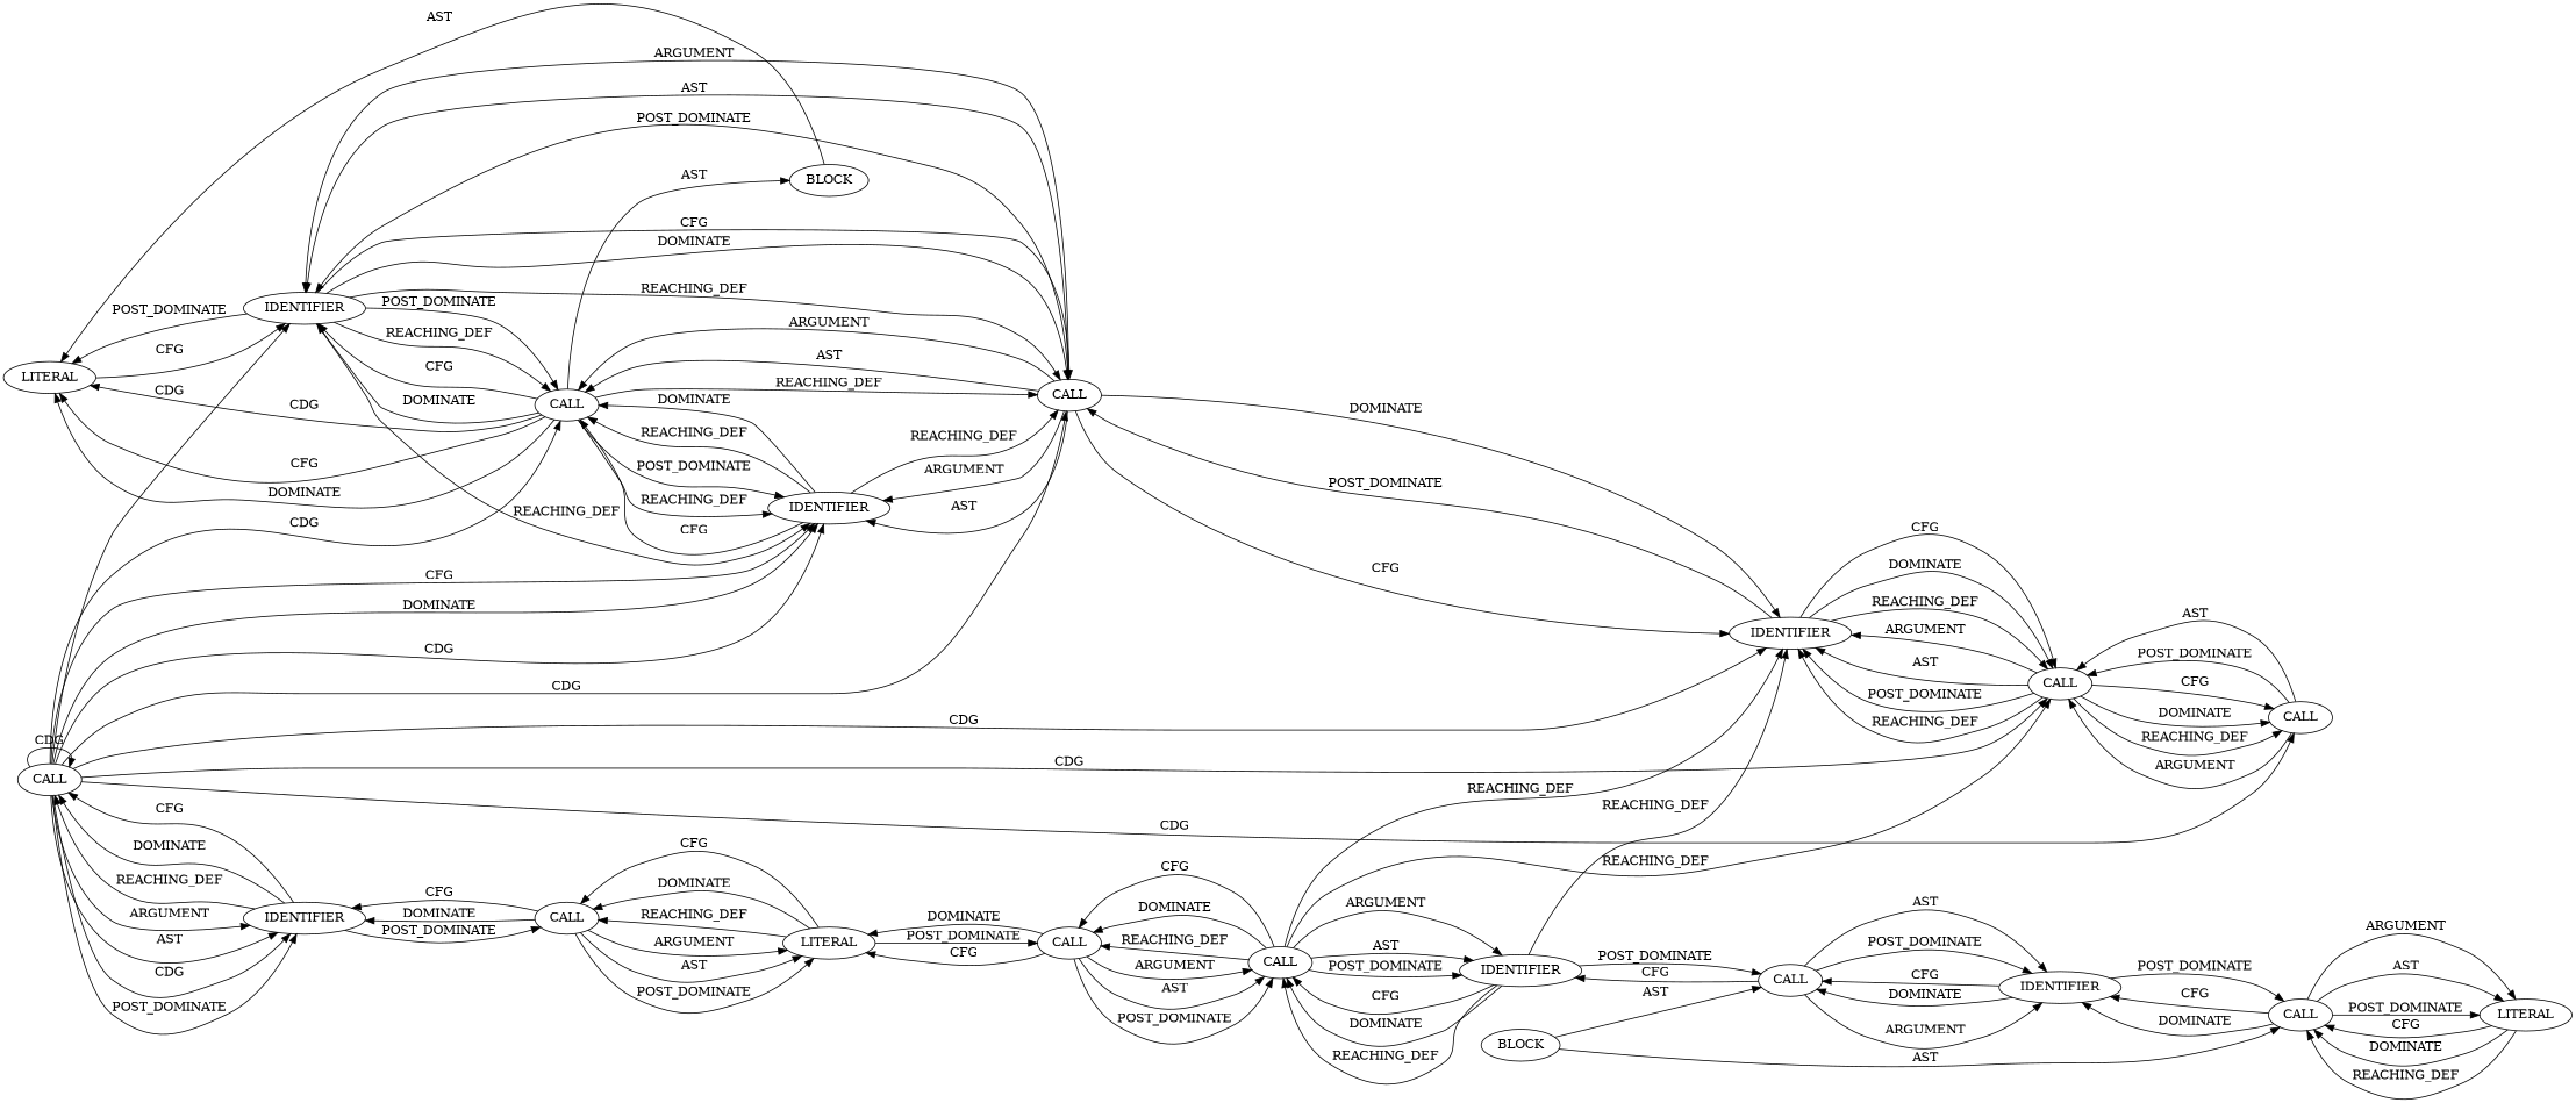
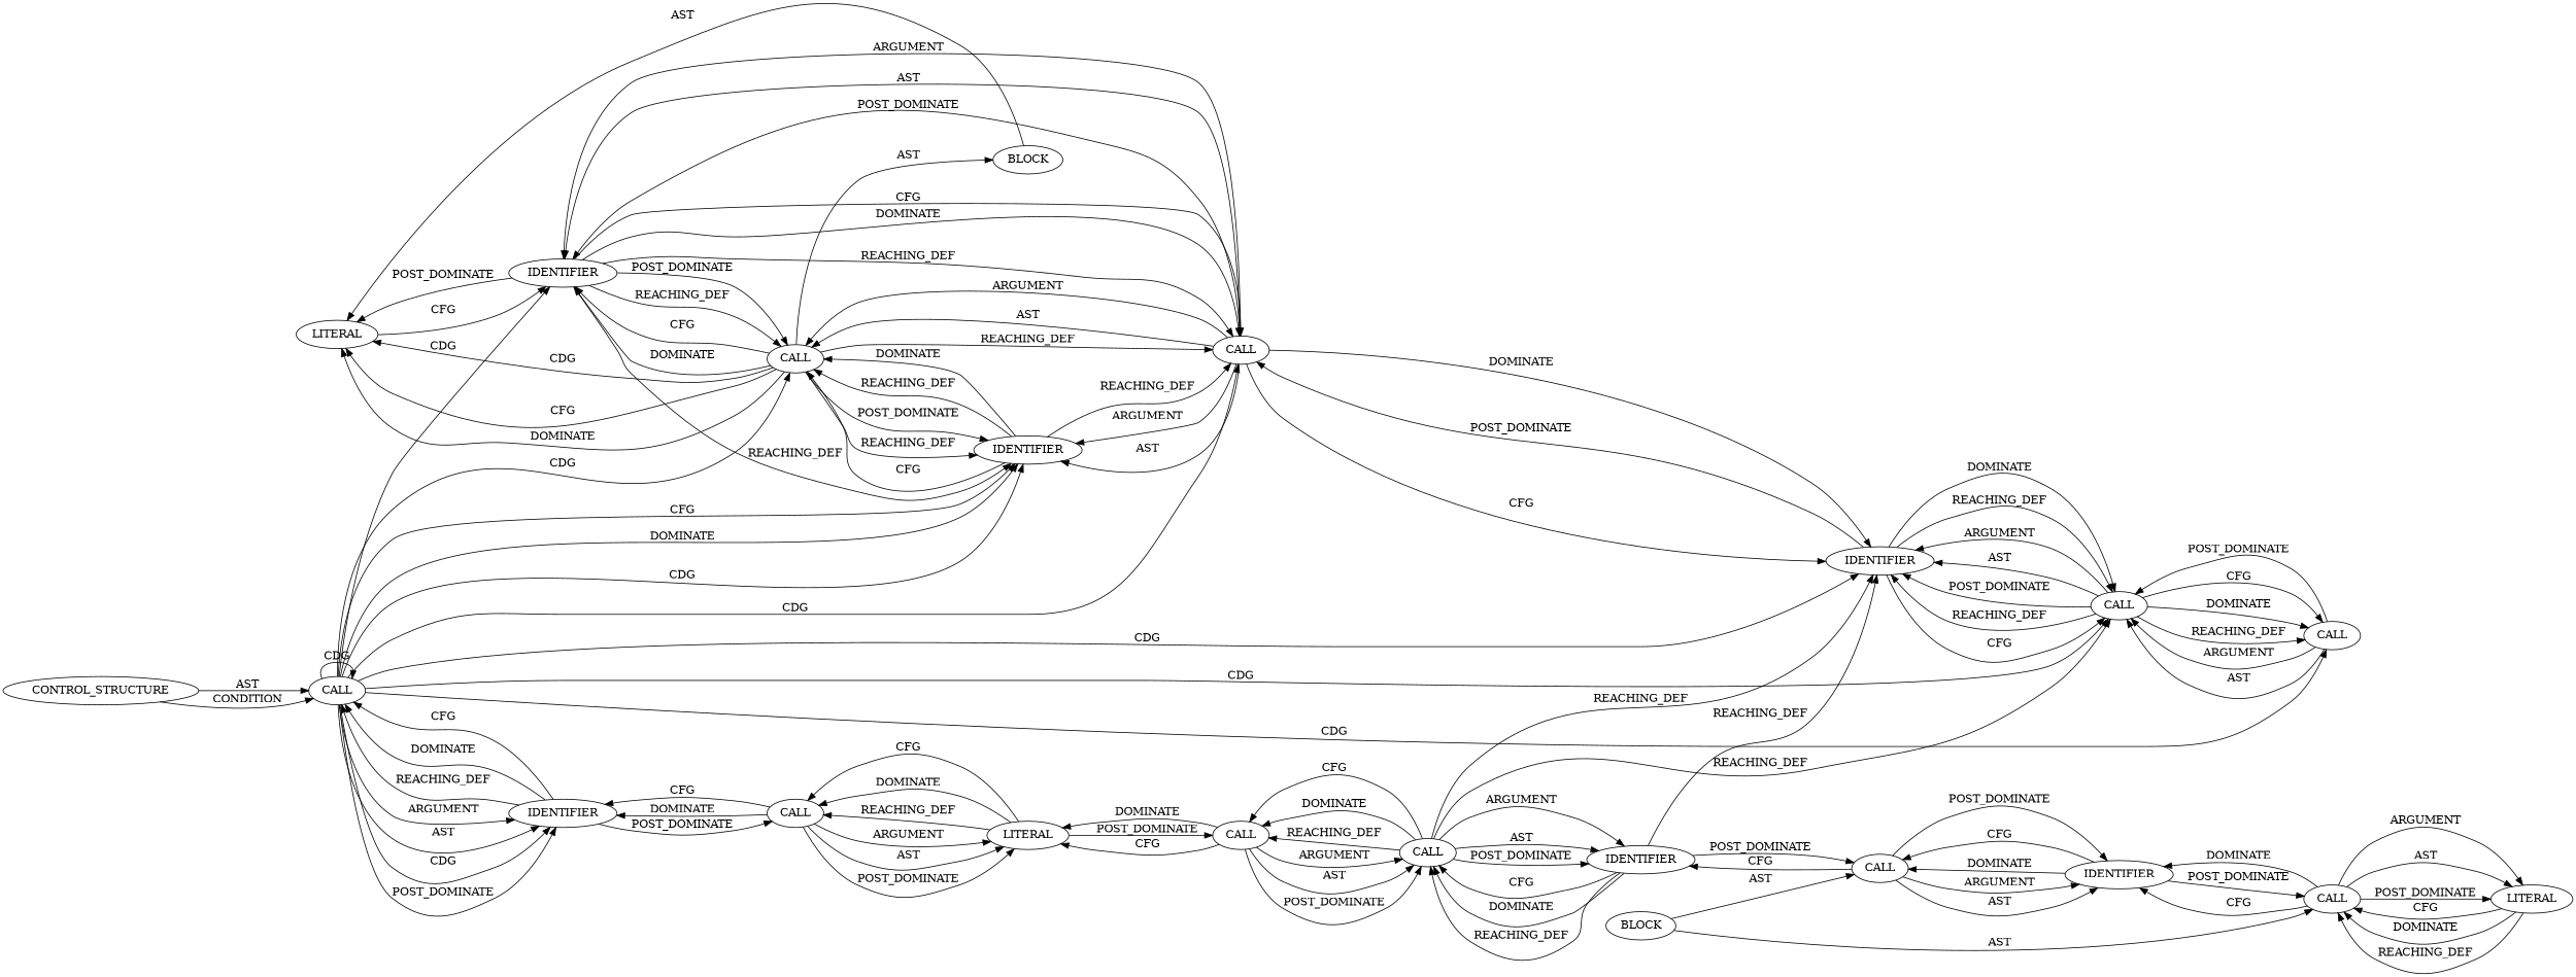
  digraph {
    rankdir=LR
    node [ARGUMENT_INDEX=1 COLUMN_NUMBER=5 LINE_NUMBER=37 ORDER=1 TYPE_FULL_NAME=ANY]
    n1 [CODE=1024 COLUMN_NUMBER=26 TYPE_FULL_NAME=int label=LITERAL]
    n2 [ARGUMENT_INDEX=3 CODE=stdin COLUMN_NUMBER=37 NAME=stdin ORDER=3 label=IDENTIFIER]
    n3 [COLUMN_NUMBER=12 LINE_NUMBER=34 TYPE_FULL_NAME="char*" label=LITERAL]
    n4 [ARGUMENT_INDEX=-1 CODE="printf(" DISPATCH_TYPE=STATIC_DISPATCH LINE_NUMBER=34 METHOD_FULL_NAME=printf NAME=printf ORDER=9 label=CALL]
    n5 [ARGUMENT_INDEX=-1 CODE="pthread_mutex_lock(&work_mutex)" DISPATCH_TYPE=STATIC_DISPATCH LINE_NUMBER=33 METHOD_FULL_NAME=pthread_mutex_lock NAME=pthread_mutex_lock ORDER=8 label=CALL]
    n6 [CODE=time_to_exit COLUMN_NUMBER=13 LINE_NUMBER=35 NAME=time_to_exit TYPE_FULL_NAME=int label=IDENTIFIER]
    n7 [ARGUMENT_INDEX=-1 CODE="!time_to_exit" COLUMN_NUMBER=12 DISPATCH_TYPE=STATIC_DISPATCH LINE_NUMBER=35 METHOD_FULL_NAME="<operator>.logicalNot" NAME="<operator>.logicalNot" label=CALL]
    n8 [ARGUMENT_INDEX=-1 CODE="exit(EXIT_FAILURE)" COLUMN_NUMBER=9 DISPATCH_TYPE=STATIC_DISPATCH LINE_NUMBER=30 METHOD_FULL_NAME=exit NAME=exit ORDER=2 label=CALL]
    n9 [CODE=EXIT_FAILURE COLUMN_NUMBER=14 LINE_NUMBER=30 NAME=EXIT_FAILURE label=IDENTIFIER]
    n10 [CODE=work_mutex COLUMN_NUMBER=25 LINE_NUMBER=33 NAME=work_mutex TYPE_FULL_NAME=pthread_mutex_t label=IDENTIFIER]
+   n11 [ARGUMENT_INDEX=-1 CODE="while (!time_to_exit)" CONTROL_STRUCTURE_TYPE=WHILE LINE_NUMBER=35 ORDER=10 PARSER_TYPE_NAME="<empty>" label=CONTROL_STRUCTURE TYPE_FULL_NAME=""]
    n12 [CODE="&work_mutex" COLUMN_NUMBER=24 DISPATCH_TYPE=STATIC_DISPATCH LINE_NUMBER=33 METHOD_FULL_NAME="<operator>.addressOf" NAME="<operator>.addressOf" label=CALL]
    n13 [CODE=work_mutex COLUMN_NUMBER=31 LINE_NUMBER=38 NAME=work_mutex TYPE_FULL_NAME=pthread_mutex_t label=IDENTIFIER]
    n14 [CODE="&work_mutex" COLUMN_NUMBER=30 DISPATCH_TYPE=STATIC_DISPATCH LINE_NUMBER=38 METHOD_FULL_NAME="<operator>.addressOf" NAME="<operator>.addressOf" label=CALL]
    n15 [ARGUMENT_INDEX=-1 CODE="fgets(work_area, WORK_SIZE, stdin)" COLUMN_NUMBER=9 DISPATCH_TYPE=STATIC_DISPATCH METHOD_FULL_NAME=fgets NAME=fgets label=CALL]
    n16 [CODE=work_area COLUMN_NUMBER=15 NAME=work_area label=IDENTIFIER TYPE_FULL_NAME=""]
    n17 [ARGUMENT_INDEX=2 CODE=WORK_SIZE COLUMN_NUMBER=26 DISPATCH_TYPE=INLINED METHOD_FULL_NAME="mutexex.c:10:10:WORK_SIZE:0" NAME=WORK_SIZE ORDER=2 TYPE_FULL_NAME=int label=CALL]
    n18 [ARGUMENT_INDEX=-1 CODE="{\n        perror(" LINE_NUMBER=28 ORDER=2 TYPE_FULL_NAME=void label=BLOCK]
    n19 [ARGUMENT_INDEX=-1 CODE="perror(" COLUMN_NUMBER=9 DISPATCH_TYPE=STATIC_DISPATCH LINE_NUMBER=29 METHOD_FULL_NAME=perror NAME=perror label=CALL]
    n20 [COLUMN_NUMBER=16 LINE_NUMBER=29 TYPE_FULL_NAME="char*" label=LITERAL]
    n21 [ARGUMENT_INDEX=-1 CODE="pthread_mutex_unlock(&work_mutex)" COLUMN_NUMBER=9 DISPATCH_TYPE=STATIC_DISPATCH LINE_NUMBER=38 METHOD_FULL_NAME=pthread_mutex_unlock NAME=pthread_mutex_unlock ORDER=2 label=CALL]
    n22 [CODE="<empty>" COLUMN_NUMBER=26 label=BLOCK]
    n1 -> n2 [label=CFG]
    n2 -> n1 [label=POST_DOMINATE]
    n2 -> n15 [label=CFG]
    n2 -> n15 [label=DOMINATE]
    n2 -> n15 [label=REACHING_DEF]
    n2 -> n16 [label=REACHING_DEF]
    n2 -> n17 [label=POST_DOMINATE]
    n2 -> n17 [label=REACHING_DEF]
    n3 -> n4 [label=CFG]
    n3 -> n4 [label=DOMINATE]
    n3 -> n4 [label=REACHING_DEF]
    n3 -> n5 [label=POST_DOMINATE]
    n4 -> n3 [label=ARGUMENT]
    n4 -> n3 [label=AST]
    n4 -> n3 [label=POST_DOMINATE]
    n4 -> n6 [label=CFG]
    n4 -> n6 [label=DOMINATE]
    n5 -> n3 [label=CFG]
    n5 -> n3 [label=DOMINATE]
    n5 -> n12 [label=ARGUMENT]
    n5 -> n12 [label=AST]
    n5 -> n12 [label=POST_DOMINATE]
    n6 -> n4 [label=POST_DOMINATE]
    n6 -> n7 [label=CFG]
    n6 -> n7 [label=DOMINATE]
    n6 -> n7 [label=REACHING_DEF]
    n7 -> n2 [label=CDG]
    n7 -> n6 [label=ARGUMENT]
    n7 -> n6 [label=AST]
    n7 -> n6 [label=CDG]
    n7 -> n6 [label=POST_DOMINATE]
    n7 -> n7 [label=CDG]
    n7 -> n13 [label=CDG]
    n7 -> n14 [label=CDG]
    n7 -> n15 [label=CDG]
    n7 -> n16 [label=CDG]
    n7 -> n16 [label=CFG]
    n7 -> n16 [label=DOMINATE]
    n7 -> n17 [label=CDG]
    n7 -> n21 [label=CDG]
    n8 -> n9 [label=ARGUMENT]
    n8 -> n9 [label=AST]
    n8 -> n9 [label=POST_DOMINATE]
    n8 -> n10 [label=CFG]
    n9 -> n8 [label=CFG]
    n9 -> n8 [label=DOMINATE]
    n9 -> n19 [label=POST_DOMINATE]
    n10 -> n8 [label=POST_DOMINATE]
    n10 -> n12 [label=CFG]
    n10 -> n12 [label=DOMINATE]
    n10 -> n12 [label=REACHING_DEF]
    n10 -> n13 [label=REACHING_DEF]
+   n11 -> n7 [label=AST]
+   n11 -> n7 [label=CONDITION]
    n12 -> n5 [label=CFG]
    n12 -> n5 [label=DOMINATE]
    n12 -> n5 [label=REACHING_DEF]
    n12 -> n10 [label=ARGUMENT]
    n12 -> n10 [label=AST]
    n12 -> n10 [label=POST_DOMINATE]
    n12 -> n13 [label=REACHING_DEF]
    n12 -> n14 [label=REACHING_DEF]
    n13 -> n14 [label=CFG]
    n13 -> n14 [label=DOMINATE]
    n13 -> n14 [label=REACHING_DEF]
    n13 -> n15 [label=POST_DOMINATE]
    n14 -> n13 [label=ARGUMENT]
    n14 -> n13 [label=AST]
    n14 -> n13 [label=POST_DOMINATE]
    n14 -> n13 [label=REACHING_DEF]
    n14 -> n21 [label=CFG]
    n14 -> n21 [label=DOMINATE]
    n14 -> n21 [label=REACHING_DEF]
    n15 -> n2 [label=ARGUMENT]
    n15 -> n2 [label=AST]
    n15 -> n2 [label=POST_DOMINATE]
    n15 -> n13 [label=CFG]
    n15 -> n13 [label=DOMINATE]
    n15 -> n16 [label=ARGUMENT]
    n15 -> n16 [label=AST]
    n15 -> n17 [label=ARGUMENT]
    n15 -> n17 [label=AST]
    n16 -> n15 [label=REACHING_DEF]
    n16 -> n17 [label=CFG]
    n16 -> n17 [label=DOMINATE]
    n16 -> n17 [label=REACHING_DEF]
    n17 -> n1 [label=CDG]
    n17 -> n1 [label=CFG]
    n17 -> n1 [label=DOMINATE]
    n17 -> n2 [label=CFG]
    n17 -> n2 [label=DOMINATE]
    n17 -> n15 [label=REACHING_DEF]
    n17 -> n16 [label=POST_DOMINATE]
    n17 -> n16 [label=REACHING_DEF]
    n17 -> n22 [label=AST]
    n18 -> n8 [label=AST]
    n18 -> n19 [label=AST]
    n19 -> n9 [label=CFG]
    n19 -> n9 [label=DOMINATE]
    n19 -> n20 [label=ARGUMENT]
    n19 -> n20 [label=AST]
    n19 -> n20 [label=POST_DOMINATE]
    n20 -> n19 [label=CFG]
    n20 -> n19 [label=DOMINATE]
    n20 -> n19 [label=REACHING_DEF]
    n21 -> n14 [label=ARGUMENT]
    n21 -> n14 [label=AST]
    n21 -> n14 [label=POST_DOMINATE]
    n22 -> n1 [label=AST]
  }
